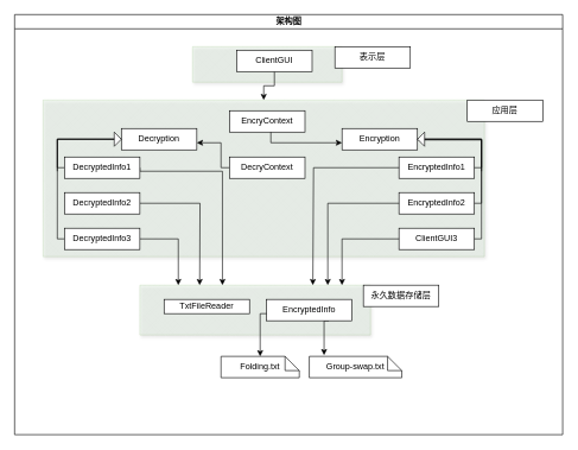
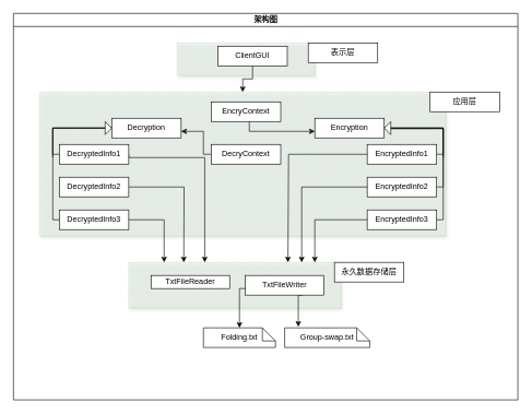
  <mxCell id="0" />
  <mxCell id="1" parent="0" />
  <mxCell id="2" value="架构图" style="swimlane;html=1;startSize=20;horizontal=1;containerType=tree;glass=0;" parent="1" vertex="1"><mxGeometry y="20" width="770" height="590" as="geometry" x="20" /></mxCell>
  <mxCell id="3" value="" style="verticalLabelPosition=bottom;verticalAlign=top;html=1;shape=mxgraph.basic.patternFillRect;fillStyle=diagGrid;step=5;fillStrokeWidth=0.2;fillStrokeColor=#dddddd;opacity=30;shadow=1;fillColor=#d5e8d4;strokeColor=#82b366;sketch=0;" vertex="1" parent="2"><mxGeometry x="250" y="45" width="210" height="50" as="geometry" /></mxCell>
  <mxCell id="4" style="edgeStyle=orthogonalEdgeStyle;rounded=0;orthogonalLoop=1;jettySize=auto;html=1;exitX=0.5;exitY=1;exitDx=0;exitDy=0;entryX=0.5;entryY=0;entryDx=0;entryDy=0;entryPerimeter=0;endSize=6;" edge="1" parent="2" source="5" target="7"><mxGeometry relative="1" as="geometry" /></mxCell>
  <mxCell id="5" value="ClientGUI" style="rounded=0;whiteSpace=wrap;html=1;shadow=0;" vertex="1" parent="2"><mxGeometry x="312" y="50" width="106" height="30" as="geometry" /></mxCell>
  <mxCell id="6" value="" style="verticalLabelPosition=bottom;verticalAlign=top;html=1;shape=mxgraph.basic.patternFillRect;fillStyle=diagGrid;step=5;fillStrokeWidth=0.2;fillStrokeColor=#dddddd;opacity=30;shadow=1;fillColor=#d5e8d4;strokeColor=#82b366;sketch=0;" vertex="1" parent="2"><mxGeometry x="176" y="380" width="324" height="70" as="geometry" /></mxCell>
  <mxCell id="7" value="" style="verticalLabelPosition=bottom;verticalAlign=top;html=1;shape=mxgraph.basic.patternFillRect;fillStyle=diagGrid;step=5;fillStrokeWidth=0.2;fillStrokeColor=#dddddd;opacity=30;shadow=1;fillColor=#d5e8d4;strokeColor=#82b366;sketch=0;" vertex="1" parent="2"><mxGeometry x="40" y="120" width="620" height="220" as="geometry" /></mxCell>
  <mxCell id="8" style="edgeStyle=orthogonalEdgeStyle;rounded=0;orthogonalLoop=1;jettySize=auto;html=1;exitX=1;exitY=0.5;exitDx=0;exitDy=0;endSize=6;" edge="1" parent="2" source="9" target="10"><mxGeometry relative="1" as="geometry"><Array as="points"><mxPoint x="360" y="150" /><mxPoint x="360" y="180" /></Array></mxGeometry></mxCell>
  <mxCell id="9" value="EncryContext" style="rounded=0;whiteSpace=wrap;html=1;shadow=0;" vertex="1" parent="2"><mxGeometry x="302" y="135" width="106" height="30" as="geometry" /></mxCell>
  <mxCell id="10" value="Encryption" style="rounded=0;whiteSpace=wrap;html=1;shadow=0;" vertex="1" parent="2"><mxGeometry x="460" y="160" width="106" height="30" as="geometry" /></mxCell>
  <mxCell id="11" value="Decryption" style="rounded=0;whiteSpace=wrap;html=1;shadow=0;" vertex="1" parent="2"><mxGeometry x="150" y="160" width="106" height="30" as="geometry" /></mxCell>
  <mxCell id="12" style="edgeStyle=orthogonalEdgeStyle;rounded=0;orthogonalLoop=1;jettySize=auto;html=1;exitX=1;exitY=0.5;exitDx=0;exitDy=0;endSize=6;" edge="1" parent="2" source="13"><mxGeometry relative="1" as="geometry"><mxPoint x="260" y="380" as="targetPoint" /></mxGeometry></mxCell>
  <mxCell id="13" value="DecryptedInfo2" style="rounded=0;whiteSpace=wrap;html=1;shadow=0;" vertex="1" parent="2"><mxGeometry x="70" y="250" width="106" height="30" as="geometry" /></mxCell>
  <mxCell id="14" style="edgeStyle=orthogonalEdgeStyle;rounded=0;orthogonalLoop=1;jettySize=auto;html=1;exitX=0;exitY=0.5;exitDx=0;exitDy=0;endSize=6;" edge="1" parent="2" source="16" target="11"><mxGeometry relative="1" as="geometry"><mxPoint x="140" y="174" as="targetPoint" /><Array as="points"><mxPoint x="60" y="315" /><mxPoint x="60" y="175" /></Array></mxGeometry></mxCell>
  <mxCell id="15" style="edgeStyle=orthogonalEdgeStyle;rounded=0;orthogonalLoop=1;jettySize=auto;html=1;exitX=1;exitY=0.5;exitDx=0;exitDy=0;endSize=6;" edge="1" parent="2" source="16"><mxGeometry relative="1" as="geometry"><mxPoint x="230" y="380" as="targetPoint" /><Array as="points"><mxPoint x="230" y="315" /></Array></mxGeometry></mxCell>
  <mxCell id="16" value="DecryptedInfo3" style="rounded=0;whiteSpace=wrap;html=1;shadow=0;" vertex="1" parent="2"><mxGeometry x="70" y="300" width="106" height="30" as="geometry" /></mxCell>
  <mxCell id="17" style="edgeStyle=orthogonalEdgeStyle;rounded=0;orthogonalLoop=1;jettySize=auto;html=1;exitX=0.608;exitY=0.63;exitDx=0;exitDy=0;endSize=6;exitPerimeter=0;entryX=0.5;entryY=0;entryDx=0;entryDy=0;entryPerimeter=0;" edge="1" parent="2" source="6" target="23"><mxGeometry relative="1" as="geometry"><mxPoint x="210" y="470" as="targetPoint" /><Array as="points"><mxPoint x="373" y="420" /><mxPoint x="345" y="420" /></Array></mxGeometry></mxCell>
  <mxCell id="18" style="edgeStyle=orthogonalEdgeStyle;rounded=0;orthogonalLoop=1;jettySize=auto;html=1;exitX=0.819;exitY=0.689;exitDx=0;exitDy=0;entryX=0.16;entryY=-0.055;entryDx=0;entryDy=0;entryPerimeter=0;endSize=6;exitPerimeter=0;" edge="1" parent="2" source="6" target="24"><mxGeometry relative="1" as="geometry"><Array as="points"><mxPoint x="441" y="430" /><mxPoint x="435" y="430" /></Array></mxGeometry></mxCell>
  <mxCell id="19" value="TxtFileReader" style="rounded=0;whiteSpace=wrap;html=1;shadow=0;" vertex="1" parent="2"><mxGeometry x="210" y="400" width="120" height="20" as="geometry" /></mxCell>
  <mxCell id="20" style="edgeStyle=orthogonalEdgeStyle;rounded=0;orthogonalLoop=1;jettySize=auto;html=1;exitX=0;exitY=0.5;exitDx=0;exitDy=0;endSize=6;" edge="1" parent="2" source="22" target="11"><mxGeometry relative="1" as="geometry"><Array as="points"><mxPoint x="60" y="215" /><mxPoint x="60" y="175" /></Array></mxGeometry></mxCell>
  <mxCell id="21" style="edgeStyle=orthogonalEdgeStyle;rounded=0;orthogonalLoop=1;jettySize=auto;html=1;exitX=1;exitY=0.5;exitDx=0;exitDy=0;endSize=6;" edge="1" parent="2" source="22"><mxGeometry relative="1" as="geometry"><mxPoint x="292" y="380" as="targetPoint" /><Array as="points"><mxPoint x="176" y="220" /><mxPoint x="292" y="220" /></Array></mxGeometry></mxCell>
  <mxCell id="22" value="DecryptedInfo1" style="rounded=0;whiteSpace=wrap;html=1;shadow=0;" vertex="1" parent="2"><mxGeometry x="70" y="200" width="106" height="30" as="geometry" /></mxCell>
  <mxCell id="23" value="Folding.txt" style="shape=note;size=20;whiteSpace=wrap;html=1;shadow=0;sketch=0;" vertex="1" parent="2"><mxGeometry x="290" y="480" width="110" height="30" as="geometry" /></mxCell>
  <mxCell id="24" value="Group-swap.txt" style="shape=note;size=20;whiteSpace=wrap;html=1;shadow=0;sketch=0;" vertex="1" parent="2"><mxGeometry x="414" y="480" width="130" height="30" as="geometry" /></mxCell>
  <mxCell id="25" value="表示层" style="rounded=0;whiteSpace=wrap;html=1;shadow=0;" vertex="1" parent="2"><mxGeometry x="450" y="45" width="106" height="30" as="geometry" /></mxCell>
  <mxCell id="26" value="应用层" style="rounded=0;whiteSpace=wrap;html=1;shadow=0;" vertex="1" parent="2"><mxGeometry x="636" y="120" width="106" height="30" as="geometry" /></mxCell>
  <mxCell id="27" value="永久数据存储层" style="rounded=0;whiteSpace=wrap;html=1;shadow=0;" vertex="1" parent="2"><mxGeometry x="490" y="380" width="106" height="30" as="geometry" /></mxCell>
  <mxCell id="28" value="" style="endArrow=none;html=1;rounded=0;endSize=6;edgeStyle=orthogonalEdgeStyle;" edge="1" parent="2" target="11"><mxGeometry width="50" height="50" relative="1" as="geometry"><mxPoint x="60" y="220" as="sourcePoint" /><mxPoint x="290" y="210" as="targetPoint" /><Array as="points"><mxPoint x="60" y="175" /></Array></mxGeometry></mxCell>
  <mxCell id="29" value="" style="triangle;whiteSpace=wrap;html=1;shadow=0;sketch=0;" vertex="1" parent="2"><mxGeometry x="140" y="165" width="10" height="20" as="geometry" /></mxCell>
  <mxCell id="30" value="" style="group;flipH=1;flipV=0;" vertex="1" connectable="0" parent="2"><mxGeometry x="540" y="165" width="116" height="165" as="geometry" /></mxCell>
  <mxCell id="31" style="edgeStyle=orthogonalEdgeStyle;rounded=0;orthogonalLoop=1;jettySize=auto;html=1;exitX=0;exitY=0.5;exitDx=0;exitDy=0;endSize=6;" edge="1" parent="30" source="32"><mxGeometry relative="1" as="geometry"><mxPoint x="26" y="11.029" as="targetPoint" /><Array as="points"><mxPoint x="116" y="100" /><mxPoint x="116" y="11" /></Array></mxGeometry></mxCell>
  <mxCell id="32" value="EncryptedInfo2" style="rounded=0;whiteSpace=wrap;html=1;shadow=0;" vertex="1" parent="30"><mxGeometry y="85" width="106" height="30" as="geometry" /></mxCell>
  <mxCell id="33" style="edgeStyle=orthogonalEdgeStyle;rounded=0;orthogonalLoop=1;jettySize=auto;html=1;exitX=0;exitY=0.5;exitDx=0;exitDy=0;endSize=6;" edge="1" parent="30" source="34"><mxGeometry relative="1" as="geometry"><mxPoint x="26" y="10" as="targetPoint" /><Array as="points"><mxPoint x="116" y="150" /><mxPoint x="116" y="10" /></Array></mxGeometry></mxCell>
- <mxCell id="34" value="ClientGUI3" style="rounded=0;whiteSpace=wrap;html=1;shadow=0;" vertex="1" parent="30"><mxGeometry y="135" width="106" height="30" as="geometry" /></mxCell>
+ <mxCell id="34" value="EncryptedInfo3" style="rounded=0;whiteSpace=wrap;html=1;shadow=0;" vertex="1" parent="30"><mxGeometry y="135" width="106" height="30" as="geometry" /></mxCell>
  <mxCell id="35" style="edgeStyle=orthogonalEdgeStyle;rounded=0;orthogonalLoop=1;jettySize=auto;html=1;exitX=0;exitY=0.5;exitDx=0;exitDy=0;endSize=6;" edge="1" parent="30" source="36"><mxGeometry relative="1" as="geometry"><mxPoint x="26" y="10" as="targetPoint" /><Array as="points"><mxPoint x="116" y="50" /><mxPoint x="116" y="10" /></Array></mxGeometry></mxCell>
  <mxCell id="36" value="EncryptedInfo1" style="rounded=0;whiteSpace=wrap;html=1;shadow=0;" vertex="1" parent="30"><mxGeometry y="35" width="106" height="30" as="geometry" /></mxCell>
  <mxCell id="37" value="" style="endArrow=none;html=1;rounded=0;endSize=6;edgeStyle=orthogonalEdgeStyle;" edge="1" parent="30"><mxGeometry width="50" height="50" relative="1" as="geometry"><mxPoint x="116" y="55" as="sourcePoint" /><mxPoint x="26" y="10" as="targetPoint" /><Array as="points"><mxPoint x="116" y="10" /></Array></mxGeometry></mxCell>
  <mxCell id="38" value="" style="triangle;whiteSpace=wrap;html=1;shadow=0;sketch=0;direction=west;" vertex="1" parent="30"><mxGeometry x="26" width="10" height="20" as="geometry" /></mxCell>
  <mxCell id="39" style="edgeStyle=orthogonalEdgeStyle;rounded=0;orthogonalLoop=1;jettySize=auto;html=1;exitX=0;exitY=0.5;exitDx=0;exitDy=0;endSize=6;" edge="1" parent="2" source="40" target="11"><mxGeometry relative="1" as="geometry"><Array as="points"><mxPoint x="290" y="215" /><mxPoint x="290" y="180" /></Array></mxGeometry></mxCell>
  <mxCell id="40" value="DecryContext" style="rounded=0;whiteSpace=wrap;html=1;shadow=0;" vertex="1" parent="2"><mxGeometry x="302" y="200" width="106" height="30" as="geometry" /></mxCell>
- <mxCell id="41" value="EncryptedInfo" style="rounded=0;whiteSpace=wrap;html=1;shadow=0;" vertex="1" parent="2"><mxGeometry x="354" y="400" width="120" height="30" as="geometry" /></mxCell>
+ <mxCell id="41" value="TxtFileWriter" style="rounded=0;whiteSpace=wrap;html=1;shadow=0;" vertex="1" parent="2"><mxGeometry x="354" y="400" width="120" height="30" as="geometry" /></mxCell>
  <mxCell id="42" style="edgeStyle=orthogonalEdgeStyle;rounded=0;orthogonalLoop=1;jettySize=auto;html=1;exitX=0;exitY=0.5;exitDx=0;exitDy=0;endSize=6;entryX=0.75;entryY=0;entryDx=0;entryDy=0;entryPerimeter=0;" edge="1" parent="2" source="36" target="6"><mxGeometry relative="1" as="geometry"><mxPoint x="420" y="370" as="targetPoint" /><Array as="points"><mxPoint x="420" y="215" /></Array></mxGeometry></mxCell>
  <mxCell id="43" style="edgeStyle=orthogonalEdgeStyle;rounded=0;orthogonalLoop=1;jettySize=auto;html=1;exitX=0;exitY=0.5;exitDx=0;exitDy=0;endSize=6;" edge="1" parent="2" source="32"><mxGeometry relative="1" as="geometry"><mxPoint x="440" y="380" as="targetPoint" /><Array as="points"><mxPoint x="440" y="265" /><mxPoint x="440" y="381" /></Array></mxGeometry></mxCell>
  <mxCell id="44" style="edgeStyle=orthogonalEdgeStyle;rounded=0;orthogonalLoop=1;jettySize=auto;html=1;exitX=0;exitY=0.5;exitDx=0;exitDy=0;endSize=6;" edge="1" parent="2" source="34"><mxGeometry relative="1" as="geometry"><mxPoint x="460" y="380" as="targetPoint" /><Array as="points"><mxPoint x="460" y="315" /><mxPoint x="460" y="380" /><mxPoint x="459" y="380" /></Array></mxGeometry></mxCell>
